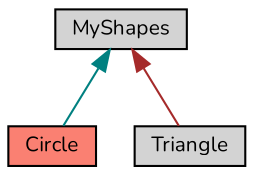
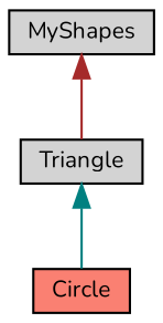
  digraph {
    fontname=Nunito
    node [color=black fillcolor=lightgrey fontname=Nunito fontsize=10 shape=record style=filled]
    edge [dir=back fontname=Nunito fontsize=10 labelfontname=Helvetica labelfontsize=10 style=solid]
    n1 [fontcolor=black height=0.2 label=MyShapes width=0.4]
    n2 [fillcolor=salmon height=0.2 label=Circle width=0.4]
    n3 [height=0.2 label=Triangle width=0.4]
-   n1 -> n2 [color=teal]
+   n3 -> n2 [color=teal]
    n1 -> n3 [color=brown]
  }
